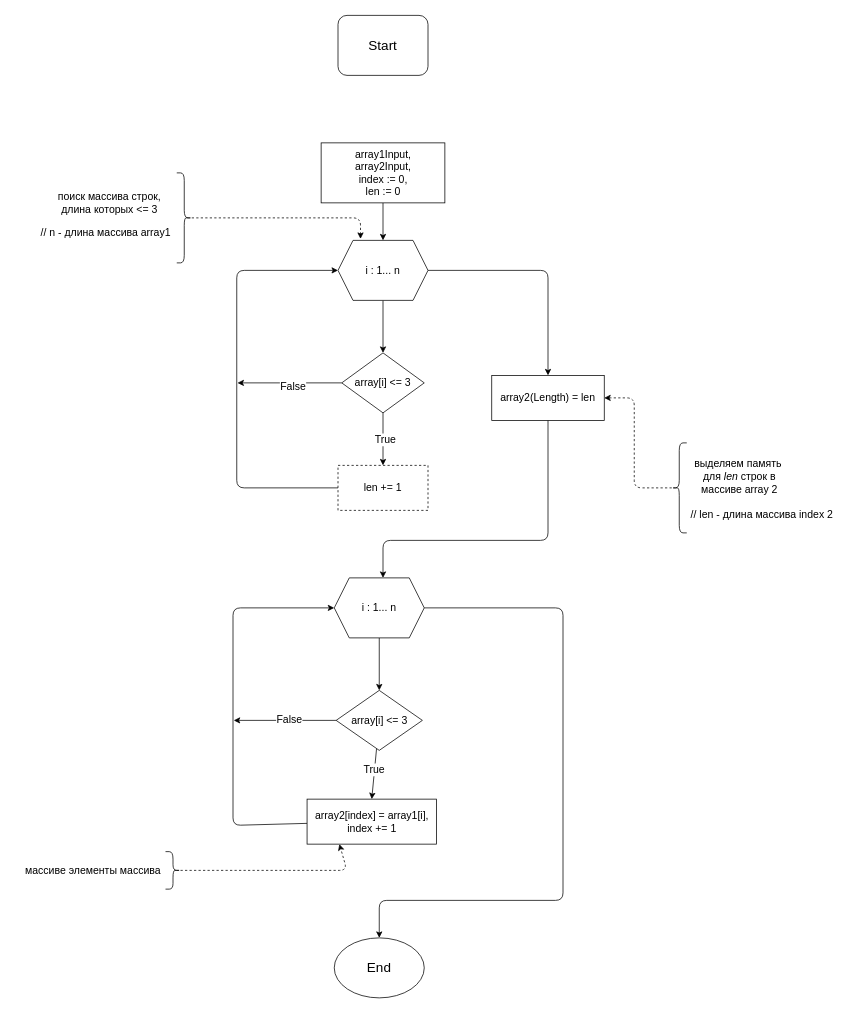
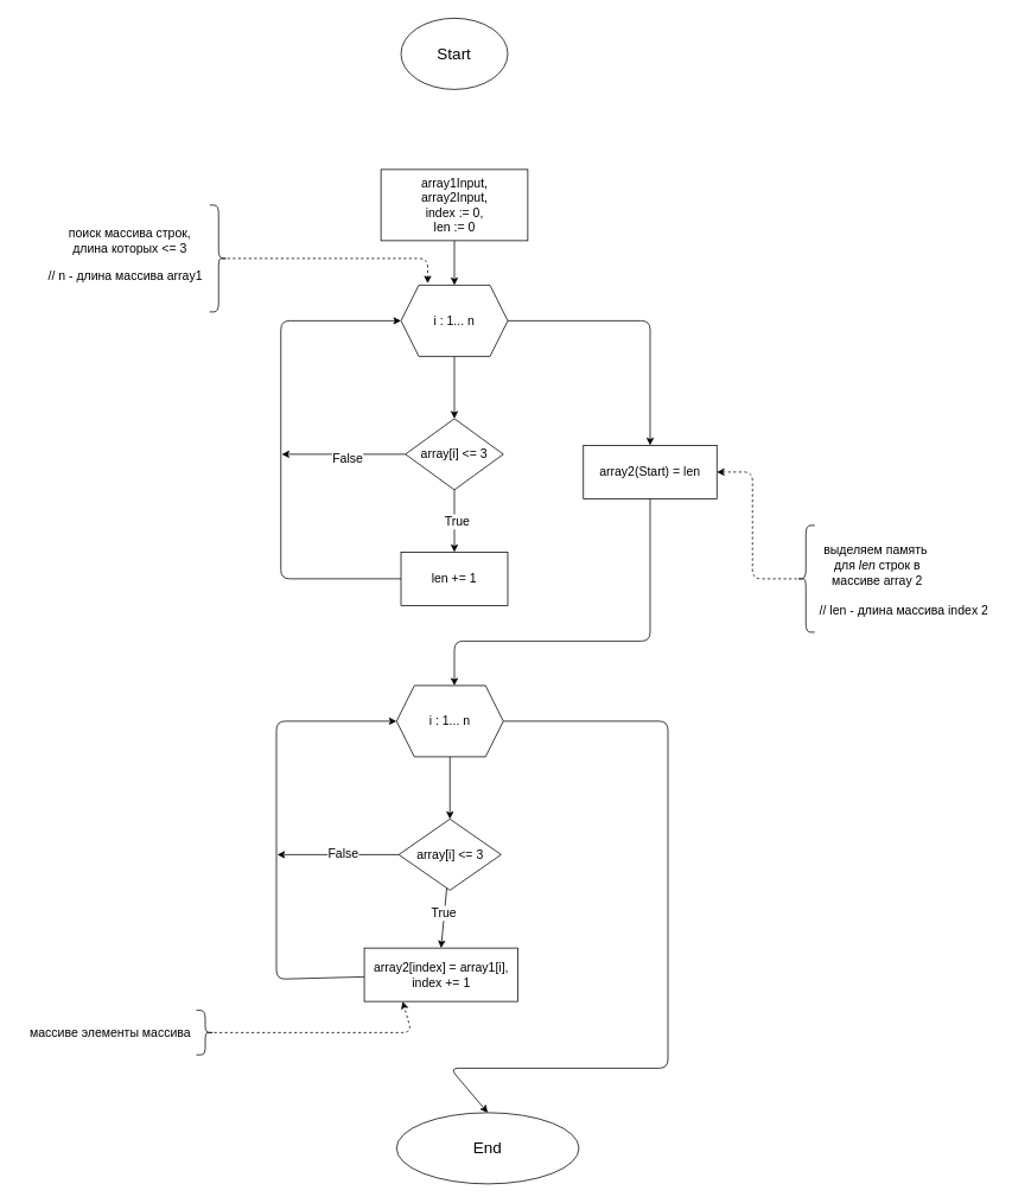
  <mxCell id="0" />
  <mxCell id="1" parent="0" />
- <mxCell id="2" value="&lt;font style=&quot;font-size: 18px&quot;&gt;Start&lt;/font&gt;" style="whiteSpace=wrap;html=1;rounded=1;" vertex="1" parent="1"><mxGeometry x="450" y="20" width="120" height="80" as="geometry" /></mxCell>
+ <mxCell id="2" value="&lt;font style=&quot;font-size: 18px&quot;&gt;Start&lt;/font&gt;" style="ellipse;whiteSpace=wrap;html=1;" vertex="1" parent="1"><mxGeometry x="450" y="20" width="120" height="80" as="geometry" /></mxCell>
  <mxCell id="3" style="edgeStyle=none;html=1;" edge="1" parent="1" source="4" target="7"><mxGeometry relative="1" as="geometry" /></mxCell>
  <mxCell id="4" value="&lt;font style=&quot;font-size: 14px&quot;&gt;array1Input,&lt;br&gt;array2Input,&lt;br&gt;index := 0,&lt;br&gt;len := 0&lt;/font&gt;" style="rounded=0;whiteSpace=wrap;html=1;" vertex="1" parent="1"><mxGeometry x="427.5" y="190" width="165" height="80" as="geometry" /></mxCell>
  <mxCell id="5" style="edgeStyle=none;html=1;" edge="1" parent="1" source="7" target="12"><mxGeometry relative="1" as="geometry" /></mxCell>
  <mxCell id="6" style="edgeStyle=none;html=1;entryX=0.5;entryY=0;entryDx=0;entryDy=0;" edge="1" parent="1" source="7" target="16"><mxGeometry relative="1" as="geometry"><Array as="points"><mxPoint x="730" y="360" /></Array></mxGeometry></mxCell>
  <mxCell id="7" value="&lt;font style=&quot;font-size: 14px&quot;&gt;i : 1... n&lt;/font&gt;" style="shape=hexagon;perimeter=hexagonPerimeter2;whiteSpace=wrap;html=1;fixedSize=1;" vertex="1" parent="1"><mxGeometry x="450" y="320" width="120" height="80" as="geometry" /></mxCell>
  <mxCell id="8" style="edgeStyle=none;html=1;entryX=0.5;entryY=0;entryDx=0;entryDy=0;" edge="1" parent="1" source="12" target="14"><mxGeometry relative="1" as="geometry" /></mxCell>
  <mxCell id="9" value="True" style="edgeLabel;html=1;align=center;verticalAlign=middle;resizable=0;points=[];fontSize=14;" vertex="1" connectable="0" parent="8"><mxGeometry y="2" relative="1" as="geometry"><mxPoint as="offset" /></mxGeometry></mxCell>
  <mxCell id="10" style="edgeStyle=none;html=1;fontSize=14;" edge="1" parent="1" source="12"><mxGeometry relative="1" as="geometry"><mxPoint x="316" y="510" as="targetPoint" /></mxGeometry></mxCell>
  <mxCell id="11" value="False" style="edgeLabel;html=1;align=center;verticalAlign=middle;resizable=0;points=[];fontSize=14;" vertex="1" connectable="0" parent="10"><mxGeometry x="-0.05" y="4" relative="1" as="geometry"><mxPoint as="offset" /></mxGeometry></mxCell>
  <mxCell id="12" value="&lt;font style=&quot;font-size: 14px&quot;&gt;array[i] &amp;lt;= 3&lt;/font&gt;" style="rhombus;whiteSpace=wrap;html=1;" vertex="1" parent="1"><mxGeometry x="455" y="470" width="110" height="80" as="geometry" /></mxCell>
  <mxCell id="13" style="edgeStyle=none;html=1;entryX=0;entryY=0.5;entryDx=0;entryDy=0;" edge="1" parent="1" source="14" target="7"><mxGeometry relative="1" as="geometry"><Array as="points"><mxPoint x="315" y="650" /><mxPoint x="315" y="360" /></Array></mxGeometry></mxCell>
- <mxCell id="14" value="&lt;font style=&quot;font-size: 14px&quot;&gt;len += 1&lt;/font&gt;" style="rounded=0;whiteSpace=wrap;html=1;dashed=1;" vertex="1" parent="1"><mxGeometry x="450" y="620" width="120" height="60" as="geometry" /></mxCell>
+ <mxCell id="14" value="&lt;font style=&quot;font-size: 14px&quot;&gt;len += 1&lt;/font&gt;" style="rounded=0;whiteSpace=wrap;html=1;" vertex="1" parent="1"><mxGeometry x="450" y="620" width="120" height="60" as="geometry" /></mxCell>
  <mxCell id="15" style="edgeStyle=none;html=1;entryX=0.5;entryY=0;entryDx=0;entryDy=0;" edge="1" parent="1" source="16"><mxGeometry relative="1" as="geometry"><Array as="points"><mxPoint x="730" y="720" /><mxPoint x="510" y="720" /></Array><mxPoint x="510" y="770" as="targetPoint" /></mxGeometry></mxCell>
- <mxCell id="16" value="&lt;font style=&quot;font-size: 14px&quot;&gt;array2(Length) = len&lt;/font&gt;" style="rounded=0;whiteSpace=wrap;html=1;" vertex="1" parent="1"><mxGeometry x="655" y="500" width="150" height="60" as="geometry" /></mxCell>
+ <mxCell id="16" value="&lt;font style=&quot;font-size: 14px&quot;&gt;array2(Start) = len&lt;/font&gt;" style="rounded=0;whiteSpace=wrap;html=1;" vertex="1" parent="1"><mxGeometry x="655" y="500" width="150" height="60" as="geometry" /></mxCell>
  <mxCell id="17" value="поиск массива строк, &lt;br&gt;длина которых &amp;lt;= 3" style="text;html=1;align=center;verticalAlign=middle;resizable=0;points=[];autosize=1;strokeColor=none;fillColor=none;fontSize=14;" vertex="1" parent="1"><mxGeometry x="55" y="250" width="180" height="40" as="geometry" /></mxCell>
  <mxCell id="18" value="// n - длина массива array1" style="text;html=1;align=center;verticalAlign=middle;resizable=0;points=[];autosize=1;strokeColor=none;fillColor=none;fontSize=14;" vertex="1" parent="1"><mxGeometry x="45" y="300" width="190" height="20" as="geometry" /></mxCell>
  <mxCell id="19" style="edgeStyle=none;html=1;entryX=0.25;entryY=-0.025;entryDx=0;entryDy=0;entryPerimeter=0;dashed=1;fontSize=14;" edge="1" parent="1" source="20" target="7"><mxGeometry relative="1" as="geometry"><Array as="points"><mxPoint x="480" y="290" /></Array></mxGeometry></mxCell>
  <mxCell id="20" value="" style="shape=curlyBracket;whiteSpace=wrap;html=1;rounded=1;flipH=1;fontSize=14;" vertex="1" parent="1"><mxGeometry x="235" y="230" width="20" height="120" as="geometry" /></mxCell>
  <mxCell id="21" value="выделяем память&amp;nbsp;&lt;br&gt;для &lt;i&gt;len&lt;/i&gt; строк в&lt;br&gt;массиве array 2" style="text;html=1;align=center;verticalAlign=middle;resizable=0;points=[];autosize=1;strokeColor=none;fillColor=none;fontSize=14;" vertex="1" parent="1"><mxGeometry x="915" y="605" width="140" height="60" as="geometry" /></mxCell>
  <mxCell id="22" value="// len - длина массива index 2" style="text;html=1;align=center;verticalAlign=middle;resizable=0;points=[];autosize=1;strokeColor=none;fillColor=none;fontSize=14;" vertex="1" parent="1"><mxGeometry x="915" y="675" width="200" height="20" as="geometry" /></mxCell>
  <mxCell id="23" style="edgeStyle=none;html=1;entryX=1;entryY=0.5;entryDx=0;entryDy=0;dashed=1;fontSize=14;" edge="1" parent="1" source="24"><mxGeometry relative="1" as="geometry"><Array as="points"><mxPoint x="845" y="650" /><mxPoint x="845" y="530" /></Array><mxPoint x="805" y="530" as="targetPoint" /></mxGeometry></mxCell>
  <mxCell id="24" value="" style="shape=curlyBracket;whiteSpace=wrap;html=1;rounded=1;fontSize=14;" vertex="1" parent="1"><mxGeometry x="895" y="590" width="20" height="120" as="geometry" /></mxCell>
  <mxCell id="25" style="edgeStyle=none;html=1;" edge="1" parent="1" source="27" target="32"><mxGeometry relative="1" as="geometry" /></mxCell>
  <mxCell id="26" style="edgeStyle=none;html=1;entryX=0.5;entryY=0;entryDx=0;entryDy=0;" edge="1" parent="1" source="27" target="35"><mxGeometry relative="1" as="geometry"><Array as="points"><mxPoint x="750" y="810" /><mxPoint x="750" y="1200" /><mxPoint x="505" y="1200" /></Array></mxGeometry></mxCell>
  <mxCell id="27" value="&lt;span&gt;&lt;font style=&quot;font-size: 14px&quot;&gt;i : 1... n&lt;/font&gt;&lt;/span&gt;" style="shape=hexagon;perimeter=hexagonPerimeter2;whiteSpace=wrap;html=1;fixedSize=1;" vertex="1" parent="1"><mxGeometry x="445" y="770" width="120" height="80" as="geometry" /></mxCell>
  <mxCell id="28" style="edgeStyle=none;html=1;entryX=0.5;entryY=0;entryDx=0;entryDy=0;" edge="1" parent="1" source="32" target="34"><mxGeometry relative="1" as="geometry" /></mxCell>
  <mxCell id="29" value="True" style="edgeLabel;html=1;align=center;verticalAlign=middle;resizable=0;points=[];fontSize=14;" vertex="1" connectable="0" parent="28"><mxGeometry x="-0.171" y="-1" relative="1" as="geometry"><mxPoint as="offset" /></mxGeometry></mxCell>
  <mxCell id="30" style="edgeStyle=none;html=1;exitX=0;exitY=0.5;exitDx=0;exitDy=0;fontSize=14;" edge="1" parent="1" source="32"><mxGeometry relative="1" as="geometry"><mxPoint x="311" y="960" as="targetPoint" /></mxGeometry></mxCell>
  <mxCell id="31" value="False" style="edgeLabel;html=1;align=center;verticalAlign=middle;resizable=0;points=[];fontSize=14;" vertex="1" connectable="0" parent="30"><mxGeometry x="-0.07" y="-2" relative="1" as="geometry"><mxPoint as="offset" /></mxGeometry></mxCell>
  <mxCell id="32" value="&lt;span&gt;&lt;font style=&quot;font-size: 14px&quot;&gt;array[i] &amp;lt;= 3&lt;/font&gt;&lt;/span&gt;" style="rhombus;whiteSpace=wrap;html=1;" vertex="1" parent="1"><mxGeometry x="447.5" y="920" width="115" height="80" as="geometry" /></mxCell>
  <mxCell id="33" style="edgeStyle=none;html=1;entryX=0;entryY=0.5;entryDx=0;entryDy=0;" edge="1" parent="1" source="34" target="27"><mxGeometry relative="1" as="geometry"><Array as="points"><mxPoint x="310" y="1100" /><mxPoint x="310" y="810" /></Array></mxGeometry></mxCell>
  <mxCell id="34" value="&lt;font style=&quot;font-size: 14px&quot;&gt;array2[index] = array1[i],&lt;br&gt;index += 1&lt;br&gt;&lt;/font&gt;" style="rounded=0;whiteSpace=wrap;html=1;" vertex="1" parent="1"><mxGeometry x="408.75" y="1065" width="172.5" height="60" as="geometry" /></mxCell>
- <mxCell id="35" value="&lt;font style=&quot;font-size: 18px&quot;&gt;End&lt;/font&gt;" style="ellipse;whiteSpace=wrap;html=1;" vertex="1" parent="1"><mxGeometry x="445" y="1250" width="120" height="80" as="geometry" /></mxCell>
+ <mxCell id="35" value="&lt;font style=&quot;font-size: 18px&quot;&gt;End&lt;/font&gt;" style="ellipse;whiteSpace=wrap;html=1;" vertex="1" parent="1"><mxGeometry x="445" y="1250" width="205" height="80" as="geometry" /></mxCell>
  <mxCell id="36" style="edgeStyle=none;html=1;entryX=0.25;entryY=1;entryDx=0;entryDy=0;fontSize=14;dashed=1;" edge="1" parent="1" source="37" target="34"><mxGeometry relative="1" as="geometry"><Array as="points"><mxPoint x="462" y="1160" /></Array></mxGeometry></mxCell>
  <mxCell id="37" value="" style="shape=curlyBracket;whiteSpace=wrap;html=1;rounded=1;flipH=1;" vertex="1" parent="1"><mxGeometry x="220" y="1135" width="20" height="50" as="geometry" /></mxCell>
  <mxCell id="38" value="&lt;font style=&quot;font-size: 14px&quot;&gt;массиве элементы массива&amp;nbsp;&lt;/font&gt;" style="text;html=1;align=center;verticalAlign=middle;resizable=0;points=[];autosize=1;strokeColor=none;fillColor=none;" vertex="1" parent="1"><mxGeometry x="20" y="1150" width="210" height="20" as="geometry" /></mxCell>
